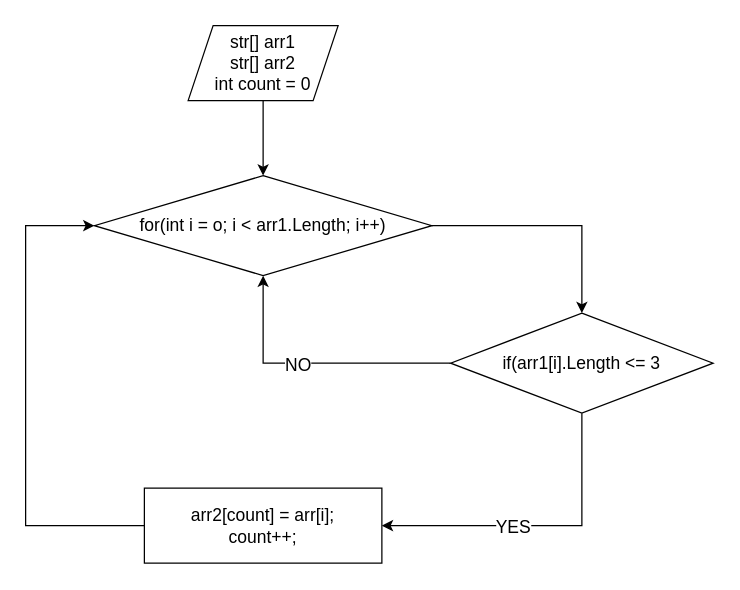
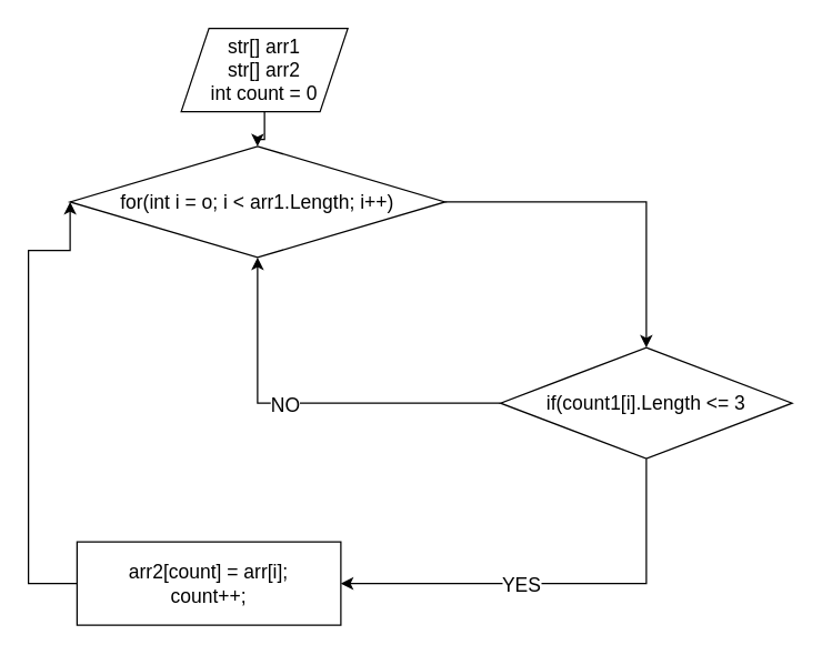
  <mxCell id="0" />
  <mxCell id="1" parent="0" />
  <mxCell id="2" style="edgeStyle=orthogonalEdgeStyle;rounded=0;orthogonalLoop=1;jettySize=auto;html=1;entryX=0.5;entryY=0;entryDx=0;entryDy=0;fontSize=14;" edge="1" parent="1" source="3" target="5"><mxGeometry relative="1" as="geometry" /></mxCell>
- <mxCell id="3" value="str[] arr1&lt;br&gt;str[] arr2&lt;br&gt;int count = 0" style="shape=parallelogram;perimeter=parallelogramPerimeter;whiteSpace=wrap;html=1;fixedSize=1;fontSize=14;" vertex="1" parent="1"><mxGeometry x="150" y="20" width="120" height="60" as="geometry" /></mxCell>
+ <mxCell id="3" value="str[] arr1&lt;br&gt;str[] arr2&lt;br&gt;int count = 0" style="shape=parallelogram;perimeter=parallelogramPerimeter;whiteSpace=wrap;html=1;fixedSize=1;fontSize=14;" vertex="1" parent="1"><mxGeometry x="130" y="20" width="120" height="60" as="geometry" /></mxCell>
  <mxCell id="4" style="edgeStyle=orthogonalEdgeStyle;rounded=0;orthogonalLoop=1;jettySize=auto;html=1;entryX=0.5;entryY=0;entryDx=0;entryDy=0;fontSize=14;" edge="1" parent="1" source="5" target="10"><mxGeometry relative="1" as="geometry" /></mxCell>
- <mxCell id="5" value="for(int i = o; i &amp;lt; arr1.Length; i++)" style="rhombus;whiteSpace=wrap;html=1;fontSize=14;" vertex="1" parent="1"><mxGeometry x="75" y="140" width="270" height="80" as="geometry" /></mxCell>
+ <mxCell id="5" value="for(int i = o; i &amp;lt; arr1.Length; i++)" style="rhombus;whiteSpace=wrap;html=1;fontSize=14;" vertex="1" parent="1"><mxGeometry x="50" y="105" width="270" height="80" as="geometry" /></mxCell>
  <mxCell id="6" style="edgeStyle=orthogonalEdgeStyle;rounded=0;orthogonalLoop=1;jettySize=auto;html=1;entryX=0.5;entryY=1;entryDx=0;entryDy=0;fontSize=14;" edge="1" parent="1" source="10" target="5"><mxGeometry relative="1" as="geometry" /></mxCell>
  <mxCell id="7" value="NO" style="edgeLabel;html=1;align=center;verticalAlign=middle;resizable=0;points=[];fontSize=14;" vertex="1" connectable="0" parent="6"><mxGeometry x="0.105" y="1" relative="1" as="geometry"><mxPoint x="-1" as="offset" /></mxGeometry></mxCell>
  <mxCell id="8" style="edgeStyle=orthogonalEdgeStyle;rounded=0;orthogonalLoop=1;jettySize=auto;html=1;fontSize=14;entryX=1;entryY=0.5;entryDx=0;entryDy=0;" edge="1" parent="1" source="10" target="12"><mxGeometry relative="1" as="geometry"><mxPoint x="430" y="420" as="targetPoint" /><Array as="points"><mxPoint x="465" y="420" /></Array></mxGeometry></mxCell>
  <mxCell id="9" value="YES" style="edgeLabel;html=1;align=center;verticalAlign=middle;resizable=0;points=[];fontSize=14;" vertex="1" connectable="0" parent="8"><mxGeometry x="0.168" relative="1" as="geometry"><mxPoint as="offset" /></mxGeometry></mxCell>
- <mxCell id="10" value="if(arr1[i].Length &amp;lt;= 3" style="rhombus;whiteSpace=wrap;html=1;fontSize=14;" vertex="1" parent="1"><mxGeometry x="360" y="250" width="210" height="80" as="geometry" /></mxCell>
+ <mxCell id="10" value="if(count1[i].Length &amp;lt;= 3" style="rhombus;whiteSpace=wrap;html=1;fontSize=14;" vertex="1" parent="1"><mxGeometry x="360" y="250" width="210" height="80" as="geometry" /></mxCell>
  <mxCell id="11" style="edgeStyle=orthogonalEdgeStyle;rounded=0;orthogonalLoop=1;jettySize=auto;html=1;fontSize=14;entryX=0;entryY=0.5;entryDx=0;entryDy=0;" edge="1" parent="1" source="12" target="5"><mxGeometry relative="1" as="geometry"><mxPoint x="30" y="180" as="targetPoint" /><Array as="points"><mxPoint x="20" y="420" /><mxPoint x="20" y="180" /></Array></mxGeometry></mxCell>
- <mxCell id="12" value="arr2[count] = arr[i];&lt;br&gt;count++;" style="rounded=0;whiteSpace=wrap;html=1;fontSize=14;" vertex="1" parent="1"><mxGeometry x="115" y="390" width="190" height="60" as="geometry" /></mxCell>
+ <mxCell id="12" value="arr2[count] = arr[i];&lt;br&gt;count++;" style="rounded=0;whiteSpace=wrap;html=1;fontSize=14;" vertex="1" parent="1"><mxGeometry x="55" y="390" width="190" height="60" as="geometry" /></mxCell>
